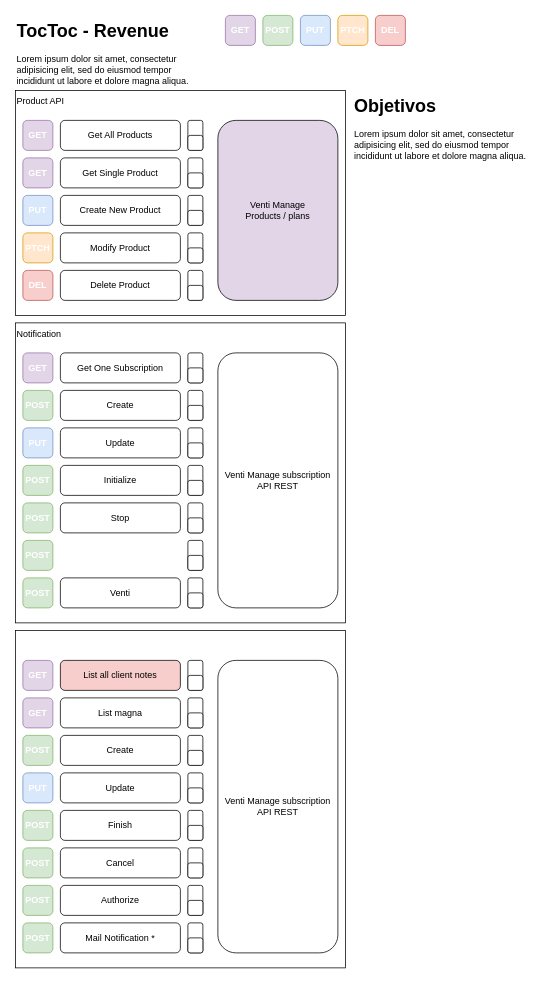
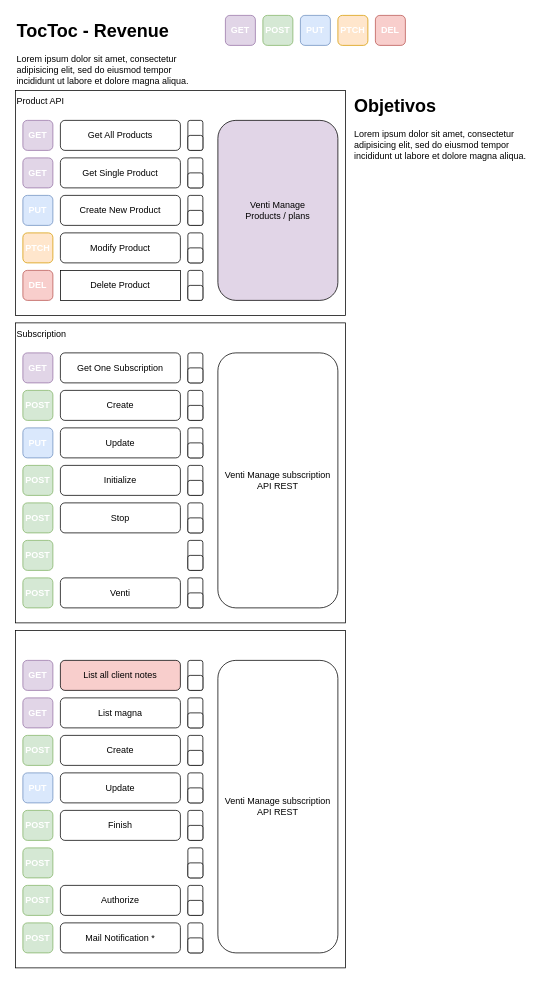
  <mxCell id="0" />
  <mxCell id="1" parent="0" />
  <mxCell id="2" value="" style="rounded=0;whiteSpace=wrap;html=1;gradientColor=default;fillColor=none;" vertex="1" parent="1"><mxGeometry x="20" y="430" width="440" height="400" as="geometry" /></mxCell>
  <mxCell id="3" value="" style="rounded=0;whiteSpace=wrap;html=1;gradientColor=default;fillColor=none;" vertex="1" parent="1"><mxGeometry x="20" y="120" width="440" height="300" as="geometry" /></mxCell>
  <mxCell id="4" value="&lt;h1 style=&quot;margin-top: 0px;&quot;&gt;TocToc - Revenue&lt;/h1&gt;&lt;p&gt;Lorem ipsum dolor sit amet, consectetur adipisicing elit, sed do eiusmod tempor incididunt ut labore et dolore magna aliqua.&lt;/p&gt;" style="text;html=1;whiteSpace=wrap;overflow=hidden;rounded=0;" vertex="1" parent="1"><mxGeometry x="20" y="20" width="240" height="100" as="geometry" /></mxCell>
  <mxCell id="5" value="Get All Products" style="rounded=1;whiteSpace=wrap;html=1;" vertex="1" parent="1"><mxGeometry x="80" y="160" width="160" height="40" as="geometry" /></mxCell>
  <mxCell id="6" value="Get Single Product" style="rounded=1;whiteSpace=wrap;html=1;" vertex="1" parent="1"><mxGeometry x="80" y="210" width="160" height="40" as="geometry" /></mxCell>
  <mxCell id="7" value="Create New Product" style="rounded=1;whiteSpace=wrap;html=1;" vertex="1" parent="1"><mxGeometry x="80" y="260" width="160" height="40" as="geometry" /></mxCell>
  <mxCell id="8" value="Modify Product" style="rounded=1;whiteSpace=wrap;html=1;" vertex="1" parent="1"><mxGeometry x="80" y="310" width="160" height="40" as="geometry" /></mxCell>
- <mxCell id="9" value="Delete Product" style="rounded=1;whiteSpace=wrap;html=1;" vertex="1" parent="1"><mxGeometry x="80" y="360" width="160" height="40" as="geometry" /></mxCell>
+ <mxCell id="9" value="Delete Product" style="whiteSpace=wrap;html=1;rounded=0;" vertex="1" parent="1"><mxGeometry x="80" y="360" width="160" height="40" as="geometry" /></mxCell>
  <mxCell id="10" value="&lt;b&gt;&lt;font style=&quot;color: rgb(255, 255, 255);&quot;&gt;GET&lt;/font&gt;&lt;/b&gt;" style="rounded=1;whiteSpace=wrap;html=1;fillColor=#e1d5e7;strokeColor=#9673a6;" vertex="1" parent="1"><mxGeometry x="300" y="20" width="40" height="40" as="geometry" /></mxCell>
  <mxCell id="11" value="&lt;font style=&quot;color: rgb(255, 255, 255);&quot;&gt;&lt;b&gt;POST&lt;/b&gt;&lt;/font&gt;" style="rounded=1;whiteSpace=wrap;html=1;fillColor=#d5e8d4;strokeColor=#82b366;" vertex="1" parent="1"><mxGeometry x="350" y="20" width="40" height="40" as="geometry" /></mxCell>
  <mxCell id="12" value="&lt;font style=&quot;color: rgb(255, 255, 255);&quot;&gt;PUT&lt;/font&gt;" style="rounded=1;whiteSpace=wrap;html=1;fillColor=#dae8fc;strokeColor=#6c8ebf;fontStyle=1" vertex="1" parent="1"><mxGeometry x="400" y="20" width="40" height="40" as="geometry" /></mxCell>
  <mxCell id="13" value="&lt;font style=&quot;color: rgb(255, 255, 255);&quot;&gt;PTCH&lt;/font&gt;" style="rounded=1;whiteSpace=wrap;html=1;fillColor=#ffe6cc;strokeColor=#d79b00;fontStyle=1" vertex="1" parent="1"><mxGeometry x="450" y="20" width="40" height="40" as="geometry" /></mxCell>
  <mxCell id="14" value="&lt;font style=&quot;color: rgb(255, 255, 255);&quot;&gt;DEL&lt;/font&gt;" style="rounded=1;whiteSpace=wrap;html=1;fillColor=#f8cecc;strokeColor=#b85450;fontStyle=1" vertex="1" parent="1"><mxGeometry x="500" y="20" width="40" height="40" as="geometry" /></mxCell>
  <mxCell id="15" value="&lt;b&gt;&lt;font style=&quot;color: rgb(255, 255, 255);&quot;&gt;GET&lt;/font&gt;&lt;/b&gt;" style="rounded=1;whiteSpace=wrap;html=1;fillColor=#e1d5e7;strokeColor=#9673a6;" vertex="1" parent="1"><mxGeometry x="30" y="160" width="40" height="40" as="geometry" /></mxCell>
  <mxCell id="16" value="&lt;b&gt;&lt;font style=&quot;color: rgb(255, 255, 255);&quot;&gt;GET&lt;/font&gt;&lt;/b&gt;" style="rounded=1;whiteSpace=wrap;html=1;fillColor=#e1d5e7;strokeColor=#9673a6;" vertex="1" parent="1"><mxGeometry x="30" y="210" width="40" height="40" as="geometry" /></mxCell>
  <mxCell id="17" value="&lt;font style=&quot;color: rgb(255, 255, 255);&quot;&gt;PUT&lt;/font&gt;" style="rounded=1;whiteSpace=wrap;html=1;fillColor=#dae8fc;strokeColor=#6c8ebf;fontStyle=1" vertex="1" parent="1"><mxGeometry x="30" y="260" width="40" height="40" as="geometry" /></mxCell>
  <mxCell id="18" value="&lt;font style=&quot;color: rgb(255, 255, 255);&quot;&gt;PTCH&lt;/font&gt;" style="rounded=1;whiteSpace=wrap;html=1;fillColor=#ffe6cc;strokeColor=#d79b00;fontStyle=1" vertex="1" parent="1"><mxGeometry x="30" y="310" width="40" height="40" as="geometry" /></mxCell>
  <mxCell id="19" value="&lt;font style=&quot;color: rgb(255, 255, 255);&quot;&gt;DEL&lt;/font&gt;" style="rounded=1;whiteSpace=wrap;html=1;fillColor=#f8cecc;strokeColor=#b85450;fontStyle=1" vertex="1" parent="1"><mxGeometry x="30" y="360" width="40" height="40" as="geometry" /></mxCell>
  <mxCell id="20" value="Venti Manage&lt;br&gt;Products / plans" style="rounded=1;whiteSpace=wrap;html=1;fillColor=#e1d5e7;" vertex="1" parent="1"><mxGeometry x="290" y="160" width="160" height="240" as="geometry" /></mxCell>
  <mxCell id="21" value="Product API" style="text;html=1;align=left;verticalAlign=middle;whiteSpace=wrap;rounded=0;" vertex="1" parent="1"><mxGeometry x="20" y="120" width="200" height="30" as="geometry" /></mxCell>
  <mxCell id="22" value="Get One Subscription" style="rounded=1;whiteSpace=wrap;html=1;" vertex="1" parent="1"><mxGeometry x="80" y="470" width="160" height="40" as="geometry" /></mxCell>
  <mxCell id="23" value="Create" style="rounded=1;whiteSpace=wrap;html=1;" vertex="1" parent="1"><mxGeometry x="80" y="520" width="160" height="40" as="geometry" /></mxCell>
  <mxCell id="24" value="Update" style="rounded=1;whiteSpace=wrap;html=1;" vertex="1" parent="1"><mxGeometry x="80" y="570" width="160" height="40" as="geometry" /></mxCell>
  <mxCell id="25" value="Initialize" style="rounded=1;whiteSpace=wrap;html=1;" vertex="1" parent="1"><mxGeometry x="80" y="620" width="160" height="40" as="geometry" /></mxCell>
  <mxCell id="26" value="Stop" style="rounded=1;whiteSpace=wrap;html=1;" vertex="1" parent="1"><mxGeometry x="80" y="670" width="160" height="40" as="geometry" /></mxCell>
  <mxCell id="27" value="&lt;b&gt;&lt;font style=&quot;color: rgb(255, 255, 255);&quot;&gt;GET&lt;/font&gt;&lt;/b&gt;" style="rounded=1;whiteSpace=wrap;html=1;fillColor=#e1d5e7;strokeColor=#9673a6;" vertex="1" parent="1"><mxGeometry x="30" y="470" width="40" height="40" as="geometry" /></mxCell>
  <mxCell id="28" value="&lt;font style=&quot;color: rgb(255, 255, 255);&quot;&gt;PUT&lt;/font&gt;" style="rounded=1;whiteSpace=wrap;html=1;fillColor=#dae8fc;strokeColor=#6c8ebf;fontStyle=1" vertex="1" parent="1"><mxGeometry x="30" y="570" width="40" height="40" as="geometry" /></mxCell>
  <mxCell id="29" value="Venti Manage subscription API REST" style="rounded=1;whiteSpace=wrap;html=1;" vertex="1" parent="1"><mxGeometry x="290" y="470" width="160" height="340" as="geometry" /></mxCell>
- <mxCell id="30" value="Notification" style="text;html=1;align=left;verticalAlign=middle;whiteSpace=wrap;rounded=0;" vertex="1" parent="1"><mxGeometry x="20" y="430" width="200" height="30" as="geometry" /></mxCell>
+ <mxCell id="30" value="Subscription" style="text;html=1;align=left;verticalAlign=middle;whiteSpace=wrap;rounded=0;" vertex="1" parent="1"><mxGeometry x="20" y="430" width="200" height="30" as="geometry" /></mxCell>
  <mxCell id="31" value="&lt;font style=&quot;color: rgb(255, 255, 255);&quot;&gt;&lt;b&gt;POST&lt;/b&gt;&lt;/font&gt;" style="rounded=1;whiteSpace=wrap;html=1;fillColor=#d5e8d4;strokeColor=#82b366;" vertex="1" parent="1"><mxGeometry x="30" y="520" width="40" height="40" as="geometry" /></mxCell>
  <mxCell id="32" value="Venti" style="rounded=1;whiteSpace=wrap;html=1;" vertex="1" parent="1"><mxGeometry x="80" y="770" width="160" height="40" as="geometry" /></mxCell>
  <mxCell id="33" value="&lt;font style=&quot;color: rgb(255, 255, 255);&quot;&gt;&lt;b&gt;POST&lt;/b&gt;&lt;/font&gt;" style="rounded=1;whiteSpace=wrap;html=1;fillColor=#d5e8d4;strokeColor=#82b366;" vertex="1" parent="1"><mxGeometry x="30" y="620" width="40" height="40" as="geometry" /></mxCell>
  <mxCell id="34" value="&lt;font style=&quot;color: rgb(255, 255, 255);&quot;&gt;&lt;b&gt;POST&lt;/b&gt;&lt;/font&gt;" style="rounded=1;whiteSpace=wrap;html=1;fillColor=#d5e8d4;strokeColor=#82b366;" vertex="1" parent="1"><mxGeometry x="30" y="670" width="40" height="40" as="geometry" /></mxCell>
  <mxCell id="35" value="&lt;font style=&quot;color: rgb(255, 255, 255);&quot;&gt;&lt;b&gt;POST&lt;/b&gt;&lt;/font&gt;" style="rounded=1;whiteSpace=wrap;html=1;fillColor=#d5e8d4;strokeColor=#82b366;" vertex="1" parent="1"><mxGeometry x="30" y="720" width="40" height="40" as="geometry" /></mxCell>
  <mxCell id="36" value="&lt;font style=&quot;color: rgb(255, 255, 255);&quot;&gt;&lt;b&gt;POST&lt;/b&gt;&lt;/font&gt;" style="rounded=1;whiteSpace=wrap;html=1;fillColor=#d5e8d4;strokeColor=#82b366;" vertex="1" parent="1"><mxGeometry x="30" y="770" width="40" height="40" as="geometry" /></mxCell>
  <mxCell id="37" value="" style="rounded=0;whiteSpace=wrap;html=1;gradientColor=default;fillColor=none;" vertex="1" parent="1"><mxGeometry x="20" y="840" width="440" height="450" as="geometry" /></mxCell>
  <mxCell id="38" value="List all client notes" style="rounded=1;whiteSpace=wrap;html=1;fillColor=#f8cecc;" vertex="1" parent="1"><mxGeometry x="80" y="880" width="160" height="40" as="geometry" /></mxCell>
  <mxCell id="39" value="&lt;b&gt;&lt;font style=&quot;color: rgb(255, 255, 255);&quot;&gt;GET&lt;/font&gt;&lt;/b&gt;" style="rounded=1;whiteSpace=wrap;html=1;fillColor=#e1d5e7;strokeColor=#9673a6;" vertex="1" parent="1"><mxGeometry x="30" y="880" width="40" height="40" as="geometry" /></mxCell>
  <mxCell id="40" value="Venti Manage subscription API REST" style="rounded=1;whiteSpace=wrap;html=1;" vertex="1" parent="1"><mxGeometry x="290" y="880" width="160" height="390" as="geometry" /></mxCell>
  <mxCell id="41" value="&lt;b&gt;&lt;font style=&quot;color: rgb(255, 255, 255);&quot;&gt;GET&lt;/font&gt;&lt;/b&gt;" style="rounded=1;whiteSpace=wrap;html=1;fillColor=#e1d5e7;strokeColor=#9673a6;" vertex="1" parent="1"><mxGeometry x="30" y="930" width="40" height="40" as="geometry" /></mxCell>
  <mxCell id="42" value="List magna" style="rounded=1;whiteSpace=wrap;html=1;" vertex="1" parent="1"><mxGeometry x="80" y="930" width="160" height="40" as="geometry" /></mxCell>
  <mxCell id="43" value="Create" style="rounded=1;whiteSpace=wrap;html=1;" vertex="1" parent="1"><mxGeometry x="80" y="980" width="160" height="40" as="geometry" /></mxCell>
  <mxCell id="44" value="&lt;font style=&quot;color: rgb(255, 255, 255);&quot;&gt;&lt;b&gt;POST&lt;/b&gt;&lt;/font&gt;" style="rounded=1;whiteSpace=wrap;html=1;fillColor=#d5e8d4;strokeColor=#82b366;" vertex="1" parent="1"><mxGeometry x="30" y="980" width="40" height="40" as="geometry" /></mxCell>
  <mxCell id="45" value="Update" style="rounded=1;whiteSpace=wrap;html=1;" vertex="1" parent="1"><mxGeometry x="80" y="1030" width="160" height="40" as="geometry" /></mxCell>
  <mxCell id="46" value="&lt;font style=&quot;color: rgb(255, 255, 255);&quot;&gt;PUT&lt;/font&gt;" style="rounded=1;whiteSpace=wrap;html=1;fillColor=#dae8fc;strokeColor=#6c8ebf;fontStyle=1" vertex="1" parent="1"><mxGeometry x="30" y="1030" width="40" height="40" as="geometry" /></mxCell>
  <mxCell id="47" value="Finish" style="rounded=1;whiteSpace=wrap;html=1;" vertex="1" parent="1"><mxGeometry x="80" y="1080" width="160" height="40" as="geometry" /></mxCell>
- <mxCell id="48" value="Cancel" style="rounded=1;whiteSpace=wrap;html=1;" vertex="1" parent="1"><mxGeometry x="80" y="1130" width="160" height="40" as="geometry" /></mxCell>
  <mxCell id="49" value="Authorize" style="rounded=1;whiteSpace=wrap;html=1;" vertex="1" parent="1"><mxGeometry x="80" y="1180" width="160" height="40" as="geometry" /></mxCell>
  <mxCell id="50" value="&lt;font style=&quot;color: rgb(255, 255, 255);&quot;&gt;&lt;b&gt;POST&lt;/b&gt;&lt;/font&gt;" style="rounded=1;whiteSpace=wrap;html=1;fillColor=#d5e8d4;strokeColor=#82b366;" vertex="1" parent="1"><mxGeometry x="30" y="1080" width="40" height="40" as="geometry" /></mxCell>
  <mxCell id="51" value="&lt;font style=&quot;color: rgb(255, 255, 255);&quot;&gt;&lt;b&gt;POST&lt;/b&gt;&lt;/font&gt;" style="rounded=1;whiteSpace=wrap;html=1;fillColor=#d5e8d4;strokeColor=#82b366;" vertex="1" parent="1"><mxGeometry x="30" y="1130" width="40" height="40" as="geometry" /></mxCell>
  <mxCell id="52" value="&lt;font style=&quot;color: rgb(255, 255, 255);&quot;&gt;&lt;b&gt;POST&lt;/b&gt;&lt;/font&gt;" style="rounded=1;whiteSpace=wrap;html=1;fillColor=#d5e8d4;strokeColor=#82b366;" vertex="1" parent="1"><mxGeometry x="30" y="1180" width="40" height="40" as="geometry" /></mxCell>
  <mxCell id="53" value="Mail Notification *" style="rounded=1;whiteSpace=wrap;html=1;" vertex="1" parent="1"><mxGeometry x="80" y="1230" width="160" height="40" as="geometry" /></mxCell>
  <mxCell id="54" value="&lt;font style=&quot;color: rgb(255, 255, 255);&quot;&gt;&lt;b&gt;POST&lt;/b&gt;&lt;/font&gt;" style="rounded=1;whiteSpace=wrap;html=1;fillColor=#d5e8d4;strokeColor=#82b366;" vertex="1" parent="1"><mxGeometry x="30" y="1230" width="40" height="40" as="geometry" /></mxCell>
  <mxCell id="55" value="" style="rounded=1;whiteSpace=wrap;html=1;" vertex="1" parent="1"><mxGeometry x="250" y="160" width="20" height="40" as="geometry" /></mxCell>
  <mxCell id="56" value="" style="rounded=1;whiteSpace=wrap;html=1;" vertex="1" parent="1"><mxGeometry x="250" y="180" width="20" height="20" as="geometry" /></mxCell>
  <mxCell id="57" value="" style="rounded=1;whiteSpace=wrap;html=1;" vertex="1" parent="1"><mxGeometry x="250" y="210" width="20" height="40" as="geometry" /></mxCell>
  <mxCell id="58" value="" style="rounded=1;whiteSpace=wrap;html=1;" vertex="1" parent="1"><mxGeometry x="250" y="230" width="20" height="20" as="geometry" /></mxCell>
  <mxCell id="59" value="" style="rounded=1;whiteSpace=wrap;html=1;" vertex="1" parent="1"><mxGeometry x="250" y="260" width="20" height="40" as="geometry" /></mxCell>
  <mxCell id="60" value="" style="rounded=1;whiteSpace=wrap;html=1;" vertex="1" parent="1"><mxGeometry x="250" y="280" width="20" height="20" as="geometry" /></mxCell>
  <mxCell id="61" value="" style="rounded=1;whiteSpace=wrap;html=1;" vertex="1" parent="1"><mxGeometry x="250" y="310" width="20" height="40" as="geometry" /></mxCell>
  <mxCell id="62" value="" style="rounded=1;whiteSpace=wrap;html=1;" vertex="1" parent="1"><mxGeometry x="250" y="330" width="20" height="20" as="geometry" /></mxCell>
  <mxCell id="63" value="" style="rounded=1;whiteSpace=wrap;html=1;" vertex="1" parent="1"><mxGeometry x="250" y="360" width="20" height="40" as="geometry" /></mxCell>
  <mxCell id="64" value="" style="rounded=1;whiteSpace=wrap;html=1;" vertex="1" parent="1"><mxGeometry x="250" y="380" width="20" height="20" as="geometry" /></mxCell>
  <mxCell id="65" value="" style="rounded=1;whiteSpace=wrap;html=1;" vertex="1" parent="1"><mxGeometry x="250" y="470" width="20" height="40" as="geometry" /></mxCell>
  <mxCell id="66" value="" style="rounded=1;whiteSpace=wrap;html=1;" vertex="1" parent="1"><mxGeometry x="250" y="490" width="20" height="20" as="geometry" /></mxCell>
  <mxCell id="67" value="" style="rounded=1;whiteSpace=wrap;html=1;" vertex="1" parent="1"><mxGeometry x="250" y="520" width="20" height="40" as="geometry" /></mxCell>
  <mxCell id="68" value="" style="rounded=1;whiteSpace=wrap;html=1;" vertex="1" parent="1"><mxGeometry x="250" y="540" width="20" height="20" as="geometry" /></mxCell>
  <mxCell id="69" value="" style="rounded=1;whiteSpace=wrap;html=1;" vertex="1" parent="1"><mxGeometry x="250" y="570" width="20" height="40" as="geometry" /></mxCell>
  <mxCell id="70" value="" style="rounded=1;whiteSpace=wrap;html=1;" vertex="1" parent="1"><mxGeometry x="250" y="590" width="20" height="20" as="geometry" /></mxCell>
  <mxCell id="71" value="" style="rounded=1;whiteSpace=wrap;html=1;" vertex="1" parent="1"><mxGeometry x="250" y="620" width="20" height="40" as="geometry" /></mxCell>
  <mxCell id="72" value="" style="rounded=1;whiteSpace=wrap;html=1;" vertex="1" parent="1"><mxGeometry x="250" y="640" width="20" height="20" as="geometry" /></mxCell>
  <mxCell id="73" value="" style="rounded=1;whiteSpace=wrap;html=1;" vertex="1" parent="1"><mxGeometry x="250" y="670" width="20" height="40" as="geometry" /></mxCell>
  <mxCell id="74" value="" style="rounded=1;whiteSpace=wrap;html=1;" vertex="1" parent="1"><mxGeometry x="250" y="690" width="20" height="20" as="geometry" /></mxCell>
  <mxCell id="75" value="" style="rounded=1;whiteSpace=wrap;html=1;" vertex="1" parent="1"><mxGeometry x="250" y="720" width="20" height="40" as="geometry" /></mxCell>
  <mxCell id="76" value="" style="rounded=1;whiteSpace=wrap;html=1;" vertex="1" parent="1"><mxGeometry x="250" y="740" width="20" height="20" as="geometry" /></mxCell>
  <mxCell id="77" value="" style="rounded=1;whiteSpace=wrap;html=1;" vertex="1" parent="1"><mxGeometry x="250" y="770" width="20" height="40" as="geometry" /></mxCell>
  <mxCell id="78" value="" style="rounded=1;whiteSpace=wrap;html=1;" vertex="1" parent="1"><mxGeometry x="250" y="790" width="20" height="20" as="geometry" /></mxCell>
  <mxCell id="79" value="" style="rounded=1;whiteSpace=wrap;html=1;" vertex="1" parent="1"><mxGeometry x="250" y="880" width="20" height="40" as="geometry" /></mxCell>
  <mxCell id="80" value="" style="rounded=1;whiteSpace=wrap;html=1;" vertex="1" parent="1"><mxGeometry x="250" y="900" width="20" height="20" as="geometry" /></mxCell>
  <mxCell id="81" value="" style="rounded=1;whiteSpace=wrap;html=1;" vertex="1" parent="1"><mxGeometry x="250" y="930" width="20" height="40" as="geometry" /></mxCell>
  <mxCell id="82" value="" style="rounded=1;whiteSpace=wrap;html=1;" vertex="1" parent="1"><mxGeometry x="250" y="950" width="20" height="20" as="geometry" /></mxCell>
  <mxCell id="83" value="" style="rounded=1;whiteSpace=wrap;html=1;" vertex="1" parent="1"><mxGeometry x="250" y="980" width="20" height="40" as="geometry" /></mxCell>
  <mxCell id="84" value="" style="rounded=1;whiteSpace=wrap;html=1;" vertex="1" parent="1"><mxGeometry x="250" y="1000" width="20" height="20" as="geometry" /></mxCell>
  <mxCell id="85" value="" style="rounded=1;whiteSpace=wrap;html=1;" vertex="1" parent="1"><mxGeometry x="250" y="1030" width="20" height="40" as="geometry" /></mxCell>
  <mxCell id="86" value="" style="rounded=1;whiteSpace=wrap;html=1;" vertex="1" parent="1"><mxGeometry x="250" y="1050" width="20" height="20" as="geometry" /></mxCell>
  <mxCell id="87" value="" style="rounded=1;whiteSpace=wrap;html=1;" vertex="1" parent="1"><mxGeometry x="250" y="1080" width="20" height="40" as="geometry" /></mxCell>
  <mxCell id="88" value="" style="rounded=1;whiteSpace=wrap;html=1;" vertex="1" parent="1"><mxGeometry x="250" y="1100" width="20" height="20" as="geometry" /></mxCell>
  <mxCell id="89" value="" style="rounded=1;whiteSpace=wrap;html=1;" vertex="1" parent="1"><mxGeometry x="250" y="1130" width="20" height="40" as="geometry" /></mxCell>
  <mxCell id="90" value="" style="rounded=1;whiteSpace=wrap;html=1;" vertex="1" parent="1"><mxGeometry x="250" y="1150" width="20" height="20" as="geometry" /></mxCell>
  <mxCell id="91" value="" style="rounded=1;whiteSpace=wrap;html=1;" vertex="1" parent="1"><mxGeometry x="250" y="1180" width="20" height="40" as="geometry" /></mxCell>
  <mxCell id="92" value="" style="rounded=1;whiteSpace=wrap;html=1;" vertex="1" parent="1"><mxGeometry x="250" y="1200" width="20" height="20" as="geometry" /></mxCell>
  <mxCell id="93" value="" style="rounded=1;whiteSpace=wrap;html=1;" vertex="1" parent="1"><mxGeometry x="250" y="1230" width="20" height="40" as="geometry" /></mxCell>
  <mxCell id="94" value="" style="rounded=1;whiteSpace=wrap;html=1;" vertex="1" parent="1"><mxGeometry x="250" y="1250" width="20" height="20" as="geometry" /></mxCell>
  <mxCell id="95" value="&lt;h1 style=&quot;margin-top: 0px;&quot;&gt;Objetivos&lt;/h1&gt;&lt;p&gt;Lorem ipsum dolor sit amet, consectetur adipisicing elit, sed do eiusmod tempor incididunt ut labore et dolore magna aliqua.&lt;/p&gt;" style="text;html=1;whiteSpace=wrap;overflow=hidden;rounded=0;" vertex="1" parent="1"><mxGeometry x="470" y="120" width="240" height="100" as="geometry" /></mxCell>
